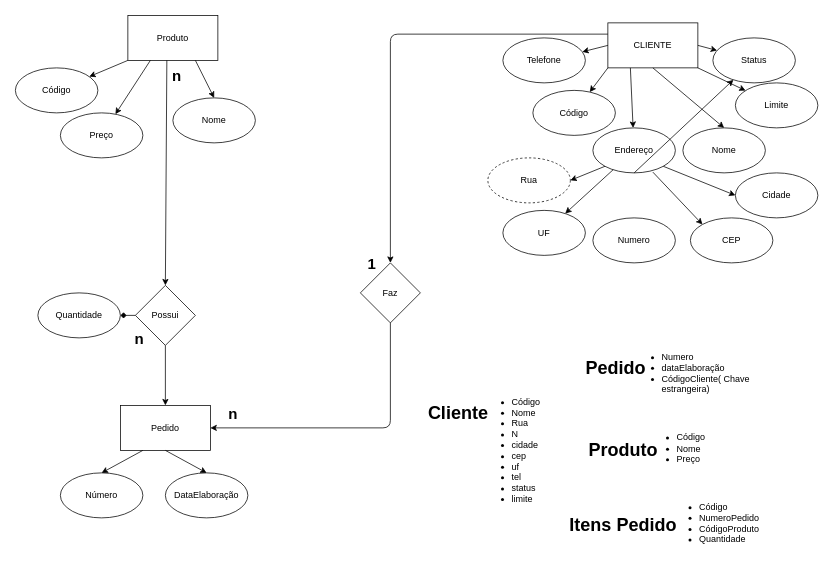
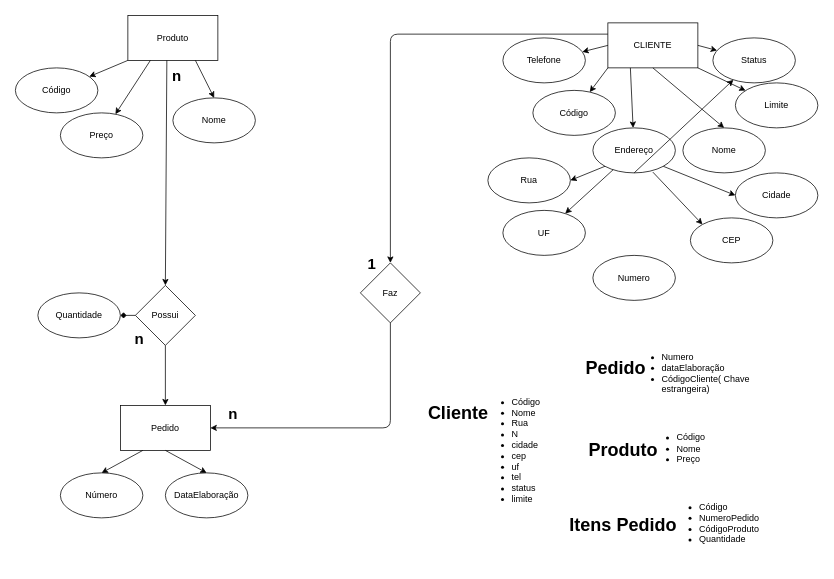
  <mxCell id="0" />
  <mxCell id="1" parent="0" />
  <mxCell id="2" value="CLIENTE" style="rounded=0;whiteSpace=wrap;html=1;" vertex="1" parent="1"><mxGeometry x="810" y="30" width="120" height="60" as="geometry" /></mxCell>
  <mxCell id="3" value="" style="endArrow=classic;html=1;" edge="1" parent="1" target="4"><mxGeometry width="50" height="50" relative="1" as="geometry"><mxPoint x="810" y="90" as="sourcePoint" /><mxPoint x="790" y="120" as="targetPoint" /></mxGeometry></mxCell>
  <mxCell id="4" value="Código" style="ellipse;whiteSpace=wrap;html=1;" vertex="1" parent="1"><mxGeometry x="710" y="120" width="110" height="60" as="geometry" /></mxCell>
  <mxCell id="5" value="" style="endArrow=classic;html=1;exitX=0.25;exitY=1;exitDx=0;exitDy=0;" edge="1" parent="1" target="6" source="2"><mxGeometry width="50" height="50" relative="1" as="geometry"><mxPoint x="780" y="140" as="sourcePoint" /><mxPoint x="870" y="170" as="targetPoint" /></mxGeometry></mxCell>
  <mxCell id="6" value="Endereço" style="ellipse;whiteSpace=wrap;html=1;" vertex="1" parent="1"><mxGeometry x="790" y="170" width="110" height="60" as="geometry" /></mxCell>
  <mxCell id="7" value="Nome" style="ellipse;whiteSpace=wrap;html=1;" vertex="1" parent="1"><mxGeometry x="910" y="170" width="110" height="60" as="geometry" /></mxCell>
  <mxCell id="8" value="" style="endArrow=classic;html=1;exitX=0.5;exitY=1;exitDx=0;exitDy=0;entryX=0.5;entryY=0;entryDx=0;entryDy=0;" edge="1" parent="1" source="2" target="7"><mxGeometry width="50" height="50" relative="1" as="geometry"><mxPoint x="670" y="410" as="sourcePoint" /><mxPoint x="720" y="360" as="targetPoint" /></mxGeometry></mxCell>
  <mxCell id="9" value="" style="endArrow=classic;html=1;exitX=0;exitY=0.5;exitDx=0;exitDy=0;" edge="1" parent="1" target="10" source="2"><mxGeometry width="50" height="50" relative="1" as="geometry"><mxPoint x="770" y="20" as="sourcePoint" /><mxPoint x="750" y="50" as="targetPoint" /></mxGeometry></mxCell>
  <mxCell id="10" value="Telefone" style="ellipse;whiteSpace=wrap;html=1;" vertex="1" parent="1"><mxGeometry x="670" y="50" width="110" height="60" as="geometry" /></mxCell>
  <mxCell id="11" value="" style="endArrow=classic;html=1;exitX=1;exitY=0.5;exitDx=0;exitDy=0;" edge="1" parent="1" target="12" source="2"><mxGeometry width="50" height="50" relative="1" as="geometry"><mxPoint x="1090" y="60" as="sourcePoint" /><mxPoint x="1030" y="50" as="targetPoint" /></mxGeometry></mxCell>
  <mxCell id="12" value="Status" style="ellipse;whiteSpace=wrap;html=1;" vertex="1" parent="1"><mxGeometry x="950" y="50" width="110" height="60" as="geometry" /></mxCell>
  <mxCell id="13" value="" style="endArrow=classic;html=1;exitX=1;exitY=1;exitDx=0;exitDy=0;" edge="1" parent="1" target="14" source="2"><mxGeometry width="50" height="50" relative="1" as="geometry"><mxPoint x="960" y="120" as="sourcePoint" /><mxPoint x="1060" y="110" as="targetPoint" /></mxGeometry></mxCell>
  <mxCell id="14" value="Limite" style="ellipse;whiteSpace=wrap;html=1;" vertex="1" parent="1"><mxGeometry x="980" y="110" width="110" height="60" as="geometry" /></mxCell>
- <mxCell id="15" value="Numero" style="ellipse;whiteSpace=wrap;html=1;" vertex="1" parent="1"><mxGeometry x="790" y="290" width="110" height="60" as="geometry" /></mxCell>
+ <mxCell id="15" value="Numero" style="ellipse;whiteSpace=wrap;html=1;" vertex="1" parent="1"><mxGeometry x="790" y="340" width="110" height="60" as="geometry" /></mxCell>
  <mxCell id="16" value="Cidade" style="ellipse;whiteSpace=wrap;html=1;" vertex="1" parent="1"><mxGeometry x="980" y="230" width="110" height="60" as="geometry" /></mxCell>
- <mxCell id="17" value="Rua" style="ellipse;whiteSpace=wrap;html=1;dashed=1;" vertex="1" parent="1"><mxGeometry x="650" y="210" width="110" height="60" as="geometry" /></mxCell>
+ <mxCell id="17" value="Rua" style="ellipse;whiteSpace=wrap;html=1;" vertex="1" parent="1"><mxGeometry x="650" y="210" width="110" height="60" as="geometry" /></mxCell>
  <mxCell id="18" value="" style="endArrow=classic;html=1;exitX=0;exitY=1;exitDx=0;exitDy=0;entryX=1;entryY=0.5;entryDx=0;entryDy=0;" edge="1" parent="1" source="6" target="17"><mxGeometry width="50" height="50" relative="1" as="geometry"><mxPoint x="810" y="219.99" as="sourcePoint" /><mxPoint x="813.637" y="299.999" as="targetPoint" /></mxGeometry></mxCell>
  <mxCell id="19" value="" style="endArrow=classic;html=1;exitX=0.5;exitY=1;exitDx=0;exitDy=0;" edge="1" parent="1" source="6" target="12"><mxGeometry width="50" height="50" relative="1" as="geometry"><mxPoint x="851.109" y="230.003" as="sourcePoint" /><mxPoint x="780" y="278.79" as="targetPoint" /></mxGeometry></mxCell>
  <mxCell id="20" value="" style="endArrow=classic;html=1;exitX=1;exitY=1;exitDx=0;exitDy=0;entryX=0;entryY=0.5;entryDx=0;entryDy=0;" edge="1" parent="1" source="6" target="16"><mxGeometry width="50" height="50" relative="1" as="geometry"><mxPoint x="855" y="240" as="sourcePoint" /><mxPoint x="845" y="350" as="targetPoint" /></mxGeometry></mxCell>
  <mxCell id="21" value="CEP" style="ellipse;whiteSpace=wrap;html=1;" vertex="1" parent="1"><mxGeometry x="920" y="290" width="110" height="60" as="geometry" /></mxCell>
  <mxCell id="22" value="" style="endArrow=classic;html=1;" edge="1" parent="1" source="6" target="24"><mxGeometry width="50" height="50" relative="1" as="geometry"><mxPoint x="893.891" y="231.213" as="sourcePoint" /><mxPoint x="995" y="250" as="targetPoint" /><Array as="points" /></mxGeometry></mxCell>
  <mxCell id="23" value="" style="endArrow=classic;html=1;exitX=0.727;exitY=0.983;exitDx=0;exitDy=0;entryX=0;entryY=0;entryDx=0;entryDy=0;exitPerimeter=0;" edge="1" parent="1" source="6" target="21"><mxGeometry width="50" height="50" relative="1" as="geometry"><mxPoint x="903.891" y="241.213" as="sourcePoint" /><mxPoint x="1005" y="260" as="targetPoint" /></mxGeometry></mxCell>
  <mxCell id="24" value="UF" style="ellipse;whiteSpace=wrap;html=1;" vertex="1" parent="1"><mxGeometry x="670" y="280" width="110" height="60" as="geometry" /></mxCell>
  <mxCell id="25" value="Produto" style="rounded=0;whiteSpace=wrap;html=1;" vertex="1" parent="1"><mxGeometry x="170" y="20" width="120" height="60" as="geometry" /></mxCell>
  <mxCell id="26" value="" style="endArrow=classic;html=1;exitX=0;exitY=1;exitDx=0;exitDy=0;" edge="1" parent="1" target="27" source="25"><mxGeometry width="50" height="50" relative="1" as="geometry"><mxPoint x="160" y="90" as="sourcePoint" /><mxPoint x="140" y="120" as="targetPoint" /></mxGeometry></mxCell>
  <mxCell id="27" value="Código" style="ellipse;whiteSpace=wrap;html=1;" vertex="1" parent="1"><mxGeometry x="20" y="90" width="110" height="60" as="geometry" /></mxCell>
  <mxCell id="28" value="" style="endArrow=classic;html=1;exitX=0.75;exitY=1;exitDx=0;exitDy=0;entryX=0.5;entryY=0;entryDx=0;entryDy=0;" edge="1" parent="1" source="25" target="30"><mxGeometry width="50" height="50" relative="1" as="geometry"><mxPoint x="130" y="140" as="sourcePoint" /><mxPoint x="275" y="120" as="targetPoint" /></mxGeometry></mxCell>
  <mxCell id="29" value="" style="endArrow=classic;html=1;exitX=0.25;exitY=1;exitDx=0;exitDy=0;" edge="1" parent="1" source="25" target="31"><mxGeometry width="50" height="50" relative="1" as="geometry"><mxPoint x="120" y="20" as="sourcePoint" /><mxPoint x="125.502" y="68.117" as="targetPoint" /></mxGeometry></mxCell>
  <mxCell id="30" value="Nome" style="ellipse;whiteSpace=wrap;html=1;" vertex="1" parent="1"><mxGeometry x="230" y="130" width="110" height="60" as="geometry" /></mxCell>
  <mxCell id="31" value="Preço" style="ellipse;whiteSpace=wrap;html=1;" vertex="1" parent="1"><mxGeometry x="80" y="150" width="110" height="60" as="geometry" /></mxCell>
  <mxCell id="32" value="Pedido" style="rounded=0;whiteSpace=wrap;html=1;" vertex="1" parent="1"><mxGeometry x="160" y="540" width="120" height="60" as="geometry" /></mxCell>
  <mxCell id="33" value="" style="endArrow=classic;html=1;exitX=0.25;exitY=1;exitDx=0;exitDy=0;entryX=0.5;entryY=0;entryDx=0;entryDy=0;" edge="1" parent="1" source="32" target="35"><mxGeometry width="50" height="50" relative="1" as="geometry"><mxPoint x="130" y="650" as="sourcePoint" /><mxPoint x="193.637" y="680.009" as="targetPoint" /></mxGeometry></mxCell>
  <mxCell id="34" value="" style="endArrow=classic;html=1;exitX=0.5;exitY=1;exitDx=0;exitDy=0;entryX=0.5;entryY=0;entryDx=0;entryDy=0;" edge="1" parent="1" source="32" target="36"><mxGeometry width="50" height="50" relative="1" as="geometry"><mxPoint x="20" y="920" as="sourcePoint" /><mxPoint x="315" y="680" as="targetPoint" /></mxGeometry></mxCell>
  <mxCell id="35" value="Número" style="ellipse;whiteSpace=wrap;html=1;" vertex="1" parent="1"><mxGeometry x="80" y="630" width="110" height="60" as="geometry" /></mxCell>
  <mxCell id="36" value="DataElaboração" style="ellipse;whiteSpace=wrap;html=1;" vertex="1" parent="1"><mxGeometry x="220" y="630" width="110" height="60" as="geometry" /></mxCell>
  <mxCell id="37" value="Possui" style="rhombus;whiteSpace=wrap;html=1;" vertex="1" parent="1"><mxGeometry x="180" y="380" width="80" height="80" as="geometry" /></mxCell>
  <mxCell id="38" value="" style="endArrow=diamond;html=1;exitX=0;exitY=0.5;exitDx=0;exitDy=0;entryX=1;entryY=0.5;entryDx=0;entryDy=0;" edge="1" parent="1" source="37" target="39"><mxGeometry width="50" height="50" relative="1" as="geometry"><mxPoint x="80" y="430" as="sourcePoint" /><mxPoint x="100" y="410" as="targetPoint" /></mxGeometry></mxCell>
  <mxCell id="39" value="Quantidade" style="ellipse;whiteSpace=wrap;html=1;" vertex="1" parent="1"><mxGeometry x="50" y="390" width="110" height="60" as="geometry" /></mxCell>
  <mxCell id="40" value="" style="endArrow=classic;html=1;exitX=0;exitY=0.25;exitDx=0;exitDy=0;entryX=0.5;entryY=0;entryDx=0;entryDy=0;" edge="1" parent="1" source="2" target="41"><mxGeometry width="50" height="50" relative="1" as="geometry"><mxPoint x="670" y="410" as="sourcePoint" /><mxPoint x="520" y="350" as="targetPoint" /><Array as="points"><mxPoint x="520" y="45" /></Array></mxGeometry></mxCell>
  <mxCell id="41" value="Faz" style="rhombus;whiteSpace=wrap;html=1;" vertex="1" parent="1"><mxGeometry x="480" y="350" width="80" height="80" as="geometry" /></mxCell>
  <mxCell id="42" value="" style="endArrow=classic;html=1;exitX=0.5;exitY=1;exitDx=0;exitDy=0;entryX=1;entryY=0.5;entryDx=0;entryDy=0;" edge="1" parent="1" source="41" target="32"><mxGeometry width="50" height="50" relative="1" as="geometry"><mxPoint x="670" y="410" as="sourcePoint" /><mxPoint x="720" y="360" as="targetPoint" /><Array as="points"><mxPoint x="520" y="570" /></Array></mxGeometry></mxCell>
  <mxCell id="43" value="" style="endArrow=classic;html=1;exitX=0.433;exitY=1;exitDx=0;exitDy=0;exitPerimeter=0;entryX=0.5;entryY=0;entryDx=0;entryDy=0;" edge="1" parent="1" source="25" target="37"><mxGeometry width="50" height="50" relative="1" as="geometry"><mxPoint x="670" y="410" as="sourcePoint" /><mxPoint x="720" y="360" as="targetPoint" /></mxGeometry></mxCell>
  <mxCell id="44" value="" style="endArrow=classic;html=1;exitX=0.5;exitY=1;exitDx=0;exitDy=0;entryX=0.5;entryY=0;entryDx=0;entryDy=0;" edge="1" parent="1" source="37" target="32"><mxGeometry width="50" height="50" relative="1" as="geometry"><mxPoint x="670" y="410" as="sourcePoint" /><mxPoint x="720" y="360" as="targetPoint" /></mxGeometry></mxCell>
  <mxCell id="45" value="&lt;b&gt;&lt;font style=&quot;font-size: 20px&quot;&gt;n&lt;/font&gt;&lt;/b&gt;" style="text;html=1;align=center;verticalAlign=middle;resizable=0;points=[];autosize=1;strokeColor=none;" vertex="1" parent="1"><mxGeometry x="295" y="540" width="30" height="20" as="geometry" /></mxCell>
  <mxCell id="46" value="&lt;b&gt;&lt;font style=&quot;font-size: 20px&quot;&gt;n&lt;/font&gt;&lt;/b&gt;" style="text;html=1;align=center;verticalAlign=middle;resizable=0;points=[];autosize=1;strokeColor=none;" vertex="1" parent="1"><mxGeometry x="220" y="90" width="30" height="20" as="geometry" /></mxCell>
  <mxCell id="47" value="&lt;b&gt;&lt;font style=&quot;font-size: 20px&quot;&gt;n&lt;/font&gt;&lt;/b&gt;" style="text;html=1;align=center;verticalAlign=middle;resizable=0;points=[];autosize=1;strokeColor=none;" vertex="1" parent="1"><mxGeometry x="170" y="440" width="30" height="20" as="geometry" /></mxCell>
  <mxCell id="48" value="&lt;b&gt;&lt;font style=&quot;font-size: 20px&quot;&gt;1&lt;/font&gt;&lt;/b&gt;" style="text;html=1;align=center;verticalAlign=middle;resizable=0;points=[];autosize=1;strokeColor=none;" vertex="1" parent="1"><mxGeometry x="480" y="340" width="30" height="20" as="geometry" /></mxCell>
  <mxCell id="49" value="Cliente" style="text;strokeColor=none;fillColor=none;html=1;fontSize=24;fontStyle=1;verticalAlign=middle;align=center;" vertex="1" parent="1"><mxGeometry x="560" y="530" width="100" height="40" as="geometry" /></mxCell>
  <mxCell id="50" value="Pedido" style="text;strokeColor=none;fillColor=none;html=1;fontSize=24;fontStyle=1;verticalAlign=middle;align=center;" vertex="1" parent="1"><mxGeometry x="770" y="470" width="100" height="40" as="geometry" /></mxCell>
  <mxCell id="51" value="&lt;ul&gt;&lt;li&gt;Código&lt;/li&gt;&lt;li&gt;Nome&lt;/li&gt;&lt;li&gt;Rua&lt;/li&gt;&lt;li&gt;N&lt;/li&gt;&lt;li&gt;cidade&lt;/li&gt;&lt;li&gt;cep&lt;/li&gt;&lt;li&gt;uf&lt;/li&gt;&lt;li&gt;tel&lt;/li&gt;&lt;li&gt;status&lt;/li&gt;&lt;li&gt;limite&lt;/li&gt;&lt;/ul&gt;" style="text;strokeColor=none;fillColor=none;html=1;whiteSpace=wrap;verticalAlign=middle;overflow=hidden;" vertex="1" parent="1"><mxGeometry x="640" y="510" width="100" height="180" as="geometry" /></mxCell>
  <mxCell id="52" value="&lt;div&gt;&lt;br&gt;&lt;/div&gt;&lt;ul&gt;&lt;li&gt;Numero&lt;/li&gt;&lt;li&gt;dataElaboração&lt;/li&gt;&lt;li&gt;CódigoCliente( Chave estrangeira)&lt;br&gt;&lt;/li&gt;&lt;/ul&gt;" style="text;strokeColor=none;fillColor=none;html=1;whiteSpace=wrap;verticalAlign=middle;overflow=hidden;" vertex="1" parent="1"><mxGeometry x="840" y="430" width="170" height="120" as="geometry" /></mxCell>
  <mxCell id="53" value="Produto" style="text;strokeColor=none;fillColor=none;html=1;fontSize=24;fontStyle=1;verticalAlign=middle;align=center;" vertex="1" parent="1"><mxGeometry x="780" y="580" width="100" height="40" as="geometry" /></mxCell>
  <mxCell id="54" value="&lt;div&gt;&lt;br&gt;&lt;/div&gt;&lt;ul&gt;&lt;li&gt;Código&lt;/li&gt;&lt;li&gt;Nome&lt;/li&gt;&lt;li&gt;Preço&lt;/li&gt;&lt;/ul&gt;" style="text;strokeColor=none;fillColor=none;html=1;whiteSpace=wrap;verticalAlign=middle;overflow=hidden;" vertex="1" parent="1"><mxGeometry x="860" y="530" width="170" height="120" as="geometry" /></mxCell>
  <mxCell id="55" value="Itens Pedido" style="text;strokeColor=none;fillColor=none;html=1;fontSize=24;fontStyle=1;verticalAlign=middle;align=center;" vertex="1" parent="1"><mxGeometry x="780" y="680" width="100" height="40" as="geometry" /></mxCell>
  <mxCell id="56" value="&lt;div&gt;&lt;br&gt;&lt;/div&gt;&lt;ul&gt;&lt;li&gt;Código&lt;/li&gt;&lt;li&gt;NumeroPedido&lt;/li&gt;&lt;li&gt;CódigoProduto&lt;/li&gt;&lt;li&gt;Quantidade&lt;/li&gt;&lt;/ul&gt;" style="text;strokeColor=none;fillColor=none;html=1;whiteSpace=wrap;verticalAlign=middle;overflow=hidden;" vertex="1" parent="1"><mxGeometry x="890" y="630" width="170" height="120" as="geometry" /></mxCell>
